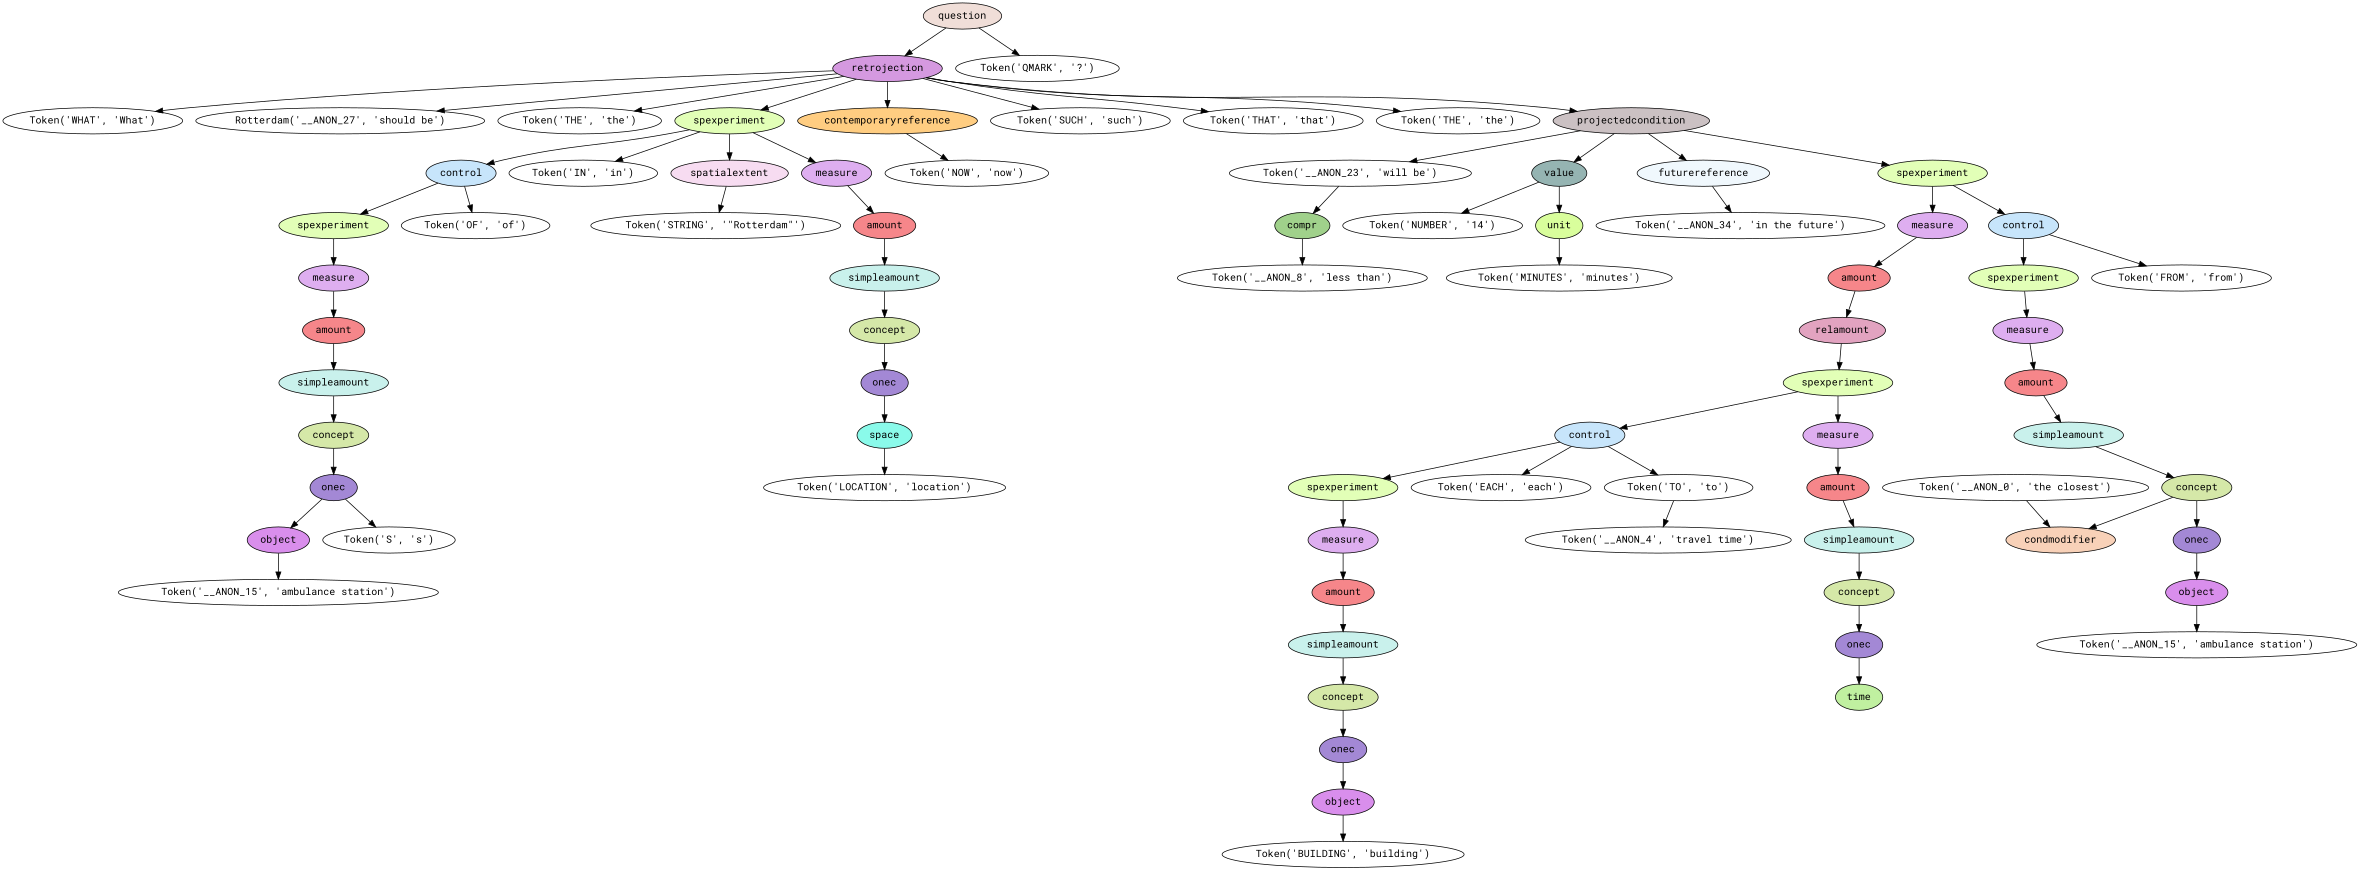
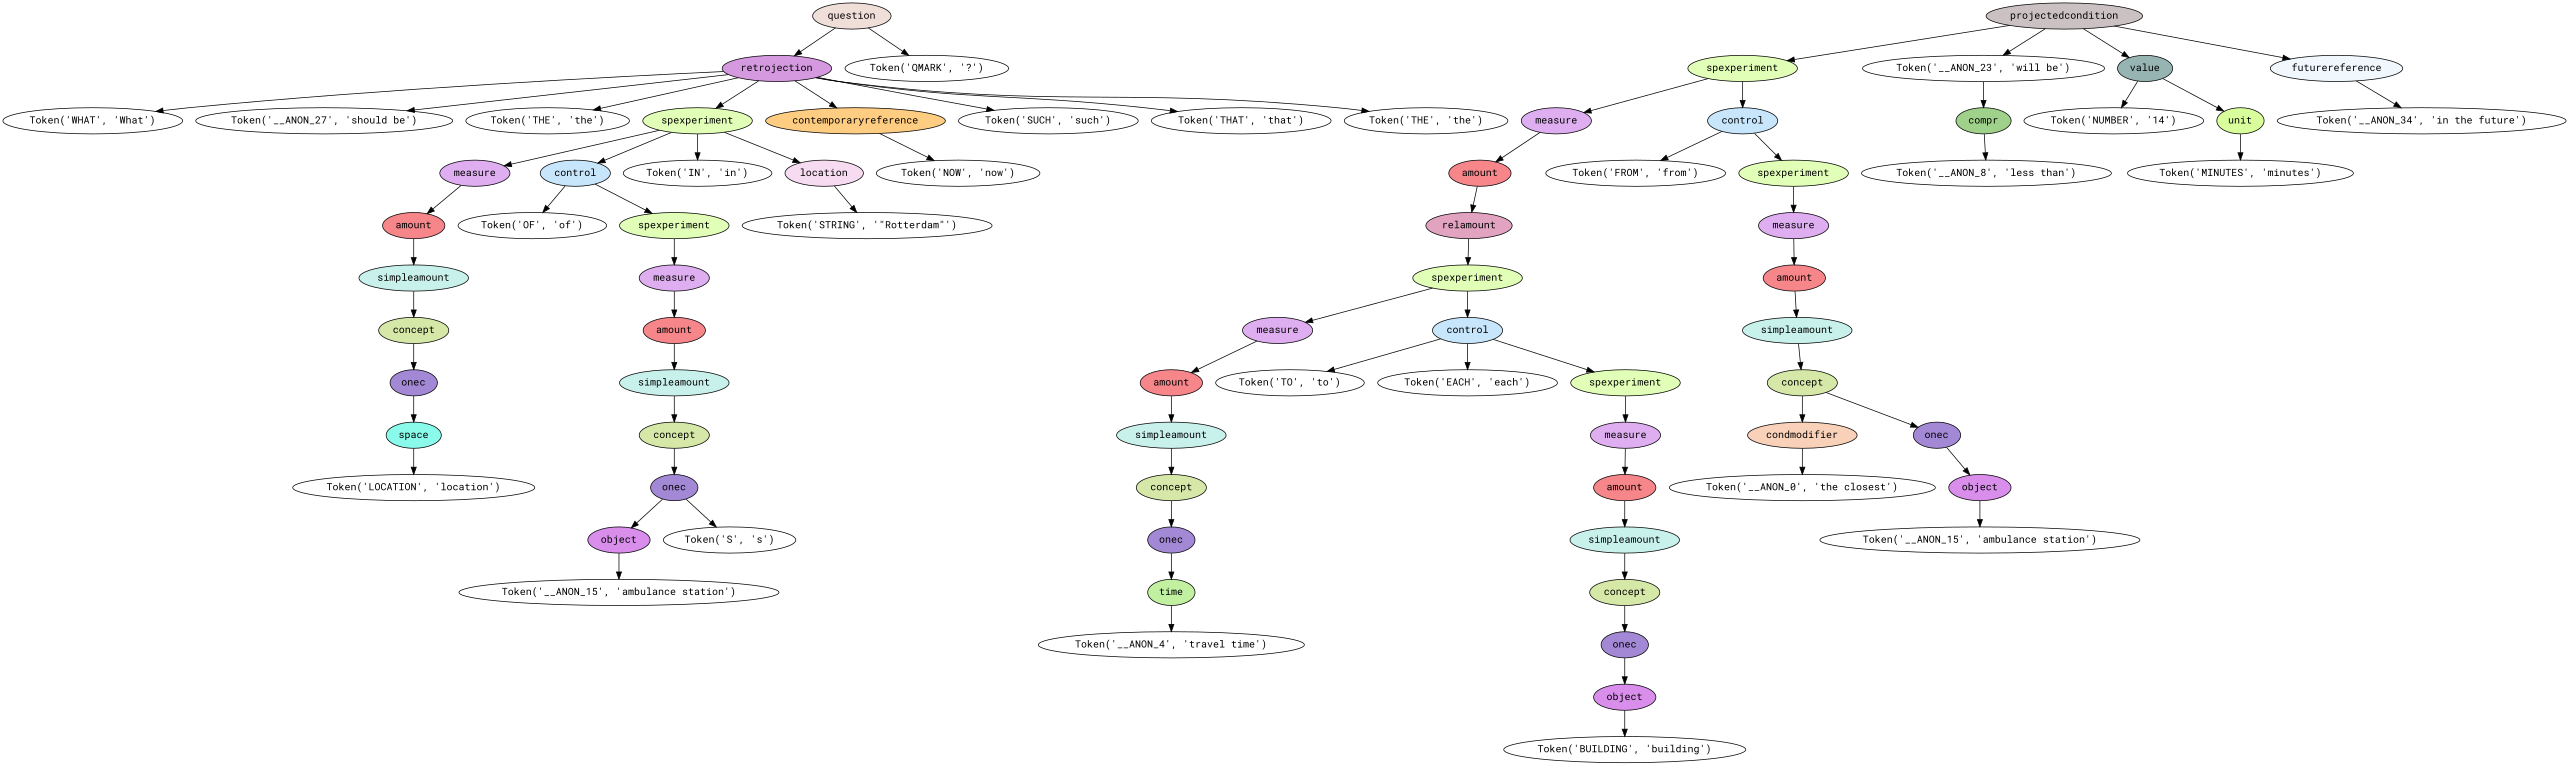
  digraph {
    fontname="Roboto Mono"
    rankdir=TB
    node [fontname="Roboto Mono" style=filled]
    edge [fontname="Roboto Mono"]
    n1 [label="Token('WHAT', 'What')" style=""]
-   n2 [label="Rotterdam('__ANON_27', 'should be')" style=""]
+   n2 [label="Token('__ANON_27', 'should be')" style=""]
    n3 [label="Token('THE', 'the')" style=""]
    n4 [label="Token('LOCATION', 'location')" style=""]
    n5 [fillcolor="#8afaea" label=space]
    n6 [fillcolor="#a388d5" label=onec]
    n7 [fillcolor="#d5e8a8" label=concept]
    n8 [fillcolor="#c9f1ec" label=simpleamount]
    n9 [fillcolor="#f6868a" label=amount]
    n10 [fillcolor="#deaef0" label=measure]
    n11 [label="Token('OF', 'of')" style=""]
    n12 [label="Token('__ANON_15', 'ambulance station')" style=""]
    n13 [fillcolor="#d98eec" label=object]
    n14 [label="Token('S', 's')" style=""]
    n15 [fillcolor="#a388d5" label=onec]
    n16 [fillcolor="#d5e8a8" label=concept]
    n17 [fillcolor="#c9f1ec" label=simpleamount]
    n18 [fillcolor="#f6868a" label=amount]
    n19 [fillcolor="#deaef0" label=measure]
    n20 [fillcolor="#e2ffb7" label=spexperiment]
    n21 [fillcolor="#c7e5fb" label=control]
    n22 [label="Token('IN', 'in')" style=""]
    n23 [label="Token('STRING', '\"Rotterdam\"')" style=""]
-   n24 [fillcolor="#f7dcf1" label=spatialextent]
+   n24 [fillcolor="#f7dcf1" label=location]
    n25 [fillcolor="#e2ffb7" label=spexperiment]
    n26 [label="Token('NOW', 'now')" style=""]
    n27 [fillcolor="#ffcd81" label=contemporaryreference]
    n28 [label="Token('SUCH', 'such')" style=""]
    n29 [label="Token('THAT', 'that')" style=""]
    n30 [label="Token('THE', 'the')" style=""]
    n31 [label="Token('__ANON_4', 'travel time')" style=""]
    n32 [fillcolor="#c0f0a0" label=time]
    n33 [fillcolor="#a388d5" label=onec]
    n34 [fillcolor="#d5e8a8" label=concept]
    n35 [fillcolor="#c9f1ec" label=simpleamount]
    n36 [fillcolor="#f6868a" label=amount]
    n37 [fillcolor="#deaef0" label=measure]
    n38 [label="Token('TO', 'to')" style=""]
    n39 [label="Token('EACH', 'each')" style=""]
    n40 [label="Token('BUILDING', 'building')" style=""]
    n41 [fillcolor="#d98eec" label=object]
    n42 [fillcolor="#a388d5" label=onec]
    n43 [fillcolor="#d5e8a8" label=concept]
    n44 [fillcolor="#c9f1ec" label=simpleamount]
    n45 [fillcolor="#f6868a" label=amount]
    n46 [fillcolor="#deaef0" label=measure]
    n47 [fillcolor="#e2ffb7" label=spexperiment]
    n48 [fillcolor="#c7e5fb" label=control]
    n49 [fillcolor="#e2ffb7" label=spexperiment]
    n50 [fillcolor="#e2a3c0" label=relamount]
    n51 [fillcolor="#f6868a" label=amount]
    n52 [fillcolor="#deaef0" label=measure]
    n53 [label="Token('FROM', 'from')" style=""]
    n54 [label="Token('__ANON_0', 'the closest')" style=""]
    n55 [fillcolor="#f8d1b8" label=condmodifier]
    n56 [label="Token('__ANON_15', 'ambulance station')" style=""]
    n57 [fillcolor="#d98eec" label=object]
    n58 [fillcolor="#a388d5" label=onec]
    n59 [fillcolor="#d5e8a8" label=concept]
    n60 [fillcolor="#c9f1ec" label=simpleamount]
    n61 [fillcolor="#f6868a" label=amount]
    n62 [fillcolor="#deaef0" label=measure]
    n63 [fillcolor="#e2ffb7" label=spexperiment]
    n64 [fillcolor="#c7e5fb" label=control]
    n65 [fillcolor="#e2ffb7" label=spexperiment]
    n66 [label="Token('__ANON_23', 'will be')" style=""]
    n67 [fillcolor="#a0d18b" label=compr]
    n68 [label="Token('__ANON_8', 'less than')" style=""]
    n69 [label="Token('NUMBER', '14')" style=""]
    n70 [label="Token('MINUTES', 'minutes')" style=""]
    n71 [fillcolor="#d9fe9c" label=unit]
    n72 [fillcolor="#95b4b2" label=value]
    n73 [label="Token('__ANON_34', 'in the future')" style=""]
    n74 [fillcolor="#f0f8fd" label=futurereference]
    n75 [fillcolor="#cbc1c3" label=projectedcondition]
    n76 [fillcolor="#d599e0" label=retrojection]
    n77 [label="Token('QMARK', '?')" style=""]
    n78 [fillcolor="#f0ded8" label=question]
    n5 -> n4
    n6 -> n5
    n7 -> n6
    n8 -> n7
    n9 -> n8
    n10 -> n9
    n13 -> n12
    n15 -> n13
    n15 -> n14
    n16 -> n15
    n17 -> n16
    n18 -> n17
    n19 -> n18
    n20 -> n19
    n21 -> n11
    n21 -> n20
    n24 -> n23
    n25 -> n10
    n25 -> n21
    n25 -> n22
    n25 -> n24
    n27 -> n26
-   n38 -> n31
+   n32 -> n31
    n33 -> n32
    n34 -> n33
    n35 -> n34
    n36 -> n35
    n37 -> n36
    n41 -> n40
    n42 -> n41
    n43 -> n42
    n44 -> n43
    n45 -> n44
    n46 -> n45
    n47 -> n46
    n48 -> n38
    n48 -> n39
    n48 -> n47
    n49 -> n37
    n49 -> n48
    n50 -> n49
    n51 -> n50
    n52 -> n51
-   n54 -> n55
+   n55 -> n54
    n57 -> n56
    n58 -> n57
    n59 -> n55
    n59 -> n58
    n60 -> n59
    n61 -> n60
    n62 -> n61
    n63 -> n62
    n64 -> n53
    n64 -> n63
    n65 -> n52
    n65 -> n64
    n66 -> n67
    n67 -> n68
    n71 -> n70
    n72 -> n69
    n72 -> n71
    n74 -> n73
    n75 -> n65
    n75 -> n66
    n75 -> n72
    n75 -> n74
    n76 -> n1
    n76 -> n2
    n76 -> n3
    n76 -> n25
    n76 -> n27
    n76 -> n28
    n76 -> n29
    n76 -> n30
-   n76 -> n75
    n78 -> n76
    n78 -> n77
  }
